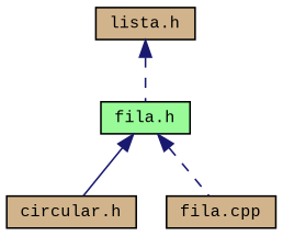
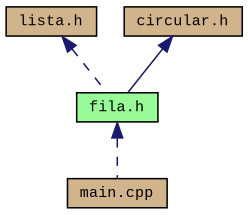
  digraph {
    fontname="Liberation Mono"
    node [color=black fillcolor=tan fontname="Liberation Mono" fontsize=10 shape=record style=filled]
    edge [color=midnightblue dir=back fontname="Liberation Mono" fontsize=10 labelfontname=Helvetica labelfontsize=10 style=dashed]
    n1 [fontcolor=black height=0.2 label="lista.h" width=0.4]
    n2 [fillcolor=palegreen height=0.2 label="fila.h" width=0.4]
    n3 [height=0.2 label="circular.h" width=0.4]
-   n4 [height=0.2 label="fila.cpp" width=0.4]
+   n4 [height=0.2 label="main.cpp" width=0.4]
    n1 -> n2
    n2 -> n4
-   n2 -> n3 [style=solid]
+   n3 -> n2 [style=solid]
  }
